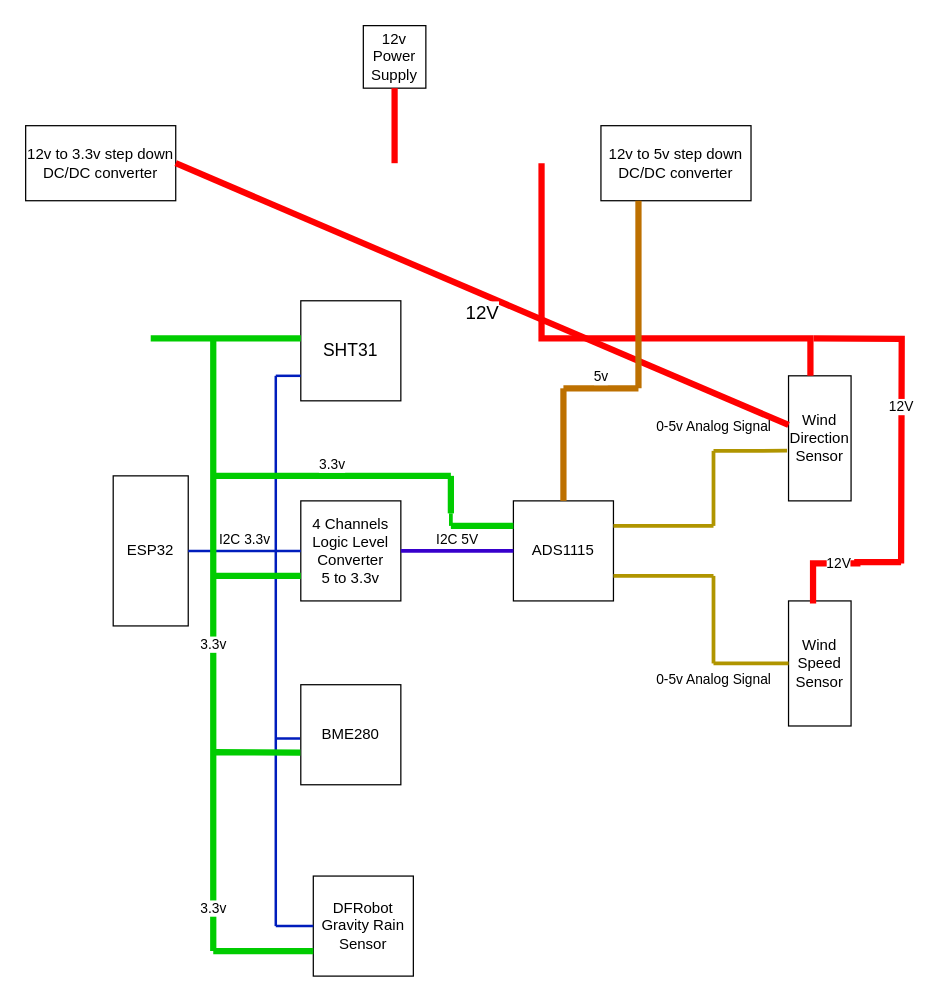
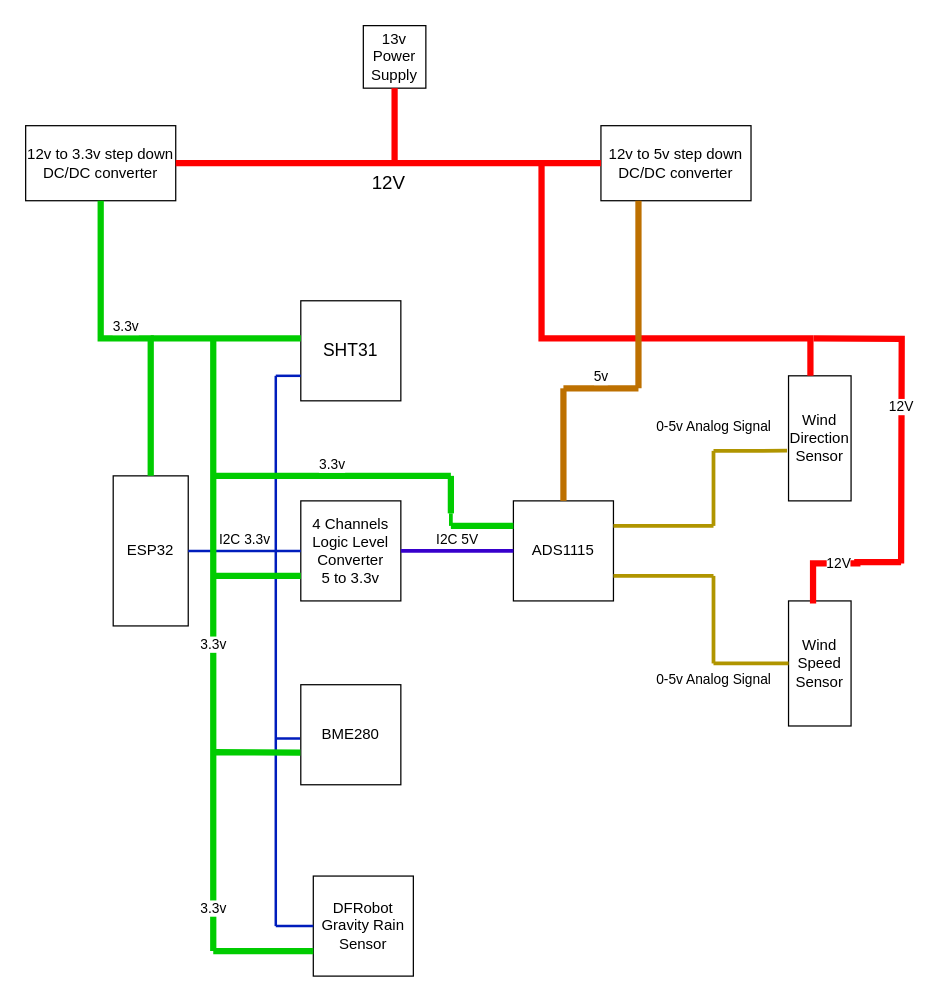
  <mxCell id="0" />
  <mxCell id="1" parent="0" />
  <mxCell id="2" value="ESP32" style="rounded=0;whiteSpace=wrap;html=1;direction=south;fontFamily=Helvetica;fontStyle=0" vertex="1" parent="1"><mxGeometry x="90" y="380" width="60" height="120" as="geometry" /></mxCell>
  <mxCell id="3" value="ADS1115" style="whiteSpace=wrap;html=1;aspect=fixed;fontFamily=Helvetica;fontStyle=0" vertex="1" parent="1"><mxGeometry x="410" y="400" width="80" height="80" as="geometry" /></mxCell>
  <mxCell id="4" value="4 Channels&lt;br&gt;Logic Level Converter&lt;br&gt;5 to 3.3v" style="whiteSpace=wrap;html=1;aspect=fixed;fontFamily=Helvetica;fontStyle=0" vertex="1" parent="1"><mxGeometry x="240" y="400" width="80" height="80" as="geometry" /></mxCell>
  <mxCell id="5" value="Wind Speed&lt;br&gt;Sensor" style="rounded=0;whiteSpace=wrap;html=1;direction=south;fontFamily=Helvetica;fontStyle=0" vertex="1" parent="1"><mxGeometry x="630" y="480" width="50" height="100" as="geometry" /></mxCell>
  <mxCell id="6" value="Wind Direction Sensor" style="rounded=0;whiteSpace=wrap;html=1;direction=south;fontFamily=Helvetica;fontStyle=0" vertex="1" parent="1"><mxGeometry x="630" y="300" width="50" height="100" as="geometry" /></mxCell>
  <mxCell id="7" value="BME280" style="whiteSpace=wrap;html=1;aspect=fixed;fontFamily=Helvetica;fontStyle=0" vertex="1" parent="1"><mxGeometry x="240" y="547" width="80" height="80" as="geometry" /></mxCell>
  <mxCell id="8" value="SHT31" style="whiteSpace=wrap;html=1;aspect=fixed;fontFamily=Helvetica;fontStyle=0;fontSize=14;" vertex="1" parent="1"><mxGeometry x="240" y="240" width="80" height="80" as="geometry" /></mxCell>
  <mxCell id="9" value="DFRobot&lt;br&gt;Gravity Rain Sensor" style="whiteSpace=wrap;html=1;aspect=fixed;fontFamily=Helvetica;fontStyle=0" vertex="1" parent="1"><mxGeometry x="250" y="700" width="80" height="80" as="geometry" /></mxCell>
  <mxCell id="10" value="" style="endArrow=none;html=1;rounded=0;fontColor=#000000;fillColor=#0050ef;strokeColor=#001DBC;strokeWidth=2;fontFamily=Helvetica;fontStyle=0" edge="1" parent="1"><mxGeometry width="50" height="50" relative="1" as="geometry"><mxPoint x="220" y="440" as="sourcePoint" /><mxPoint x="220" y="300" as="targetPoint" /></mxGeometry></mxCell>
  <mxCell id="11" value="" style="endArrow=none;html=1;rounded=1;entryX=0;entryY=0.75;entryDx=0;entryDy=0;fontColor=#0000FF;fillColor=#0050ef;strokeColor=#001DBC;strokeWidth=2;fontFamily=Helvetica;fontStyle=0" edge="1" parent="1" target="8"><mxGeometry width="50" height="50" relative="1" as="geometry"><mxPoint x="220" y="300" as="sourcePoint" /><mxPoint x="290" y="360" as="targetPoint" /></mxGeometry></mxCell>
  <mxCell id="12" value="" style="endArrow=none;html=1;rounded=0;fontColor=#000000;fillColor=#0050ef;strokeColor=#001DBC;strokeWidth=2;fontFamily=Helvetica;fontStyle=0" edge="1" parent="1"><mxGeometry width="50" height="50" relative="1" as="geometry"><mxPoint x="220" y="600" as="sourcePoint" /><mxPoint x="220" y="440" as="targetPoint" /></mxGeometry></mxCell>
  <mxCell id="13" value="" style="endArrow=none;html=1;rounded=0;fontColor=#000000;fillColor=#0050ef;strokeColor=#001DBC;strokeWidth=2;fontFamily=Helvetica;fontStyle=0" edge="1" parent="1"><mxGeometry width="50" height="50" relative="1" as="geometry"><mxPoint x="220" y="740" as="sourcePoint" /><mxPoint x="220" y="600" as="targetPoint" /></mxGeometry></mxCell>
  <mxCell id="14" value="" style="endArrow=none;html=1;rounded=0;entryX=0;entryY=0.5;entryDx=0;entryDy=0;fontColor=#000000;fillColor=#0050ef;strokeColor=#001DBC;strokeWidth=2;fontFamily=Helvetica;fontStyle=0" edge="1" parent="1" target="9"><mxGeometry width="50" height="50" relative="1" as="geometry"><mxPoint x="220" y="740" as="sourcePoint" /><mxPoint x="230" y="640" as="targetPoint" /></mxGeometry></mxCell>
  <mxCell id="15" value="I2C 3.3v" style="endArrow=none;html=1;rounded=0;exitX=0.5;exitY=0;exitDx=0;exitDy=0;entryX=0;entryY=0.5;entryDx=0;entryDy=0;fontColor=#000000;fillColor=#0050ef;strokeColor=#001DBC;labelPosition=center;verticalLabelPosition=top;align=center;verticalAlign=bottom;strokeWidth=2;fontFamily=Helvetica;fontStyle=0" edge="1" parent="1" source="2" target="4"><mxGeometry width="50" height="50" relative="1" as="geometry"><mxPoint x="190" y="500" as="sourcePoint" /><mxPoint x="240" y="450" as="targetPoint" /></mxGeometry></mxCell>
  <mxCell id="16" value="I2C 5V" style="endArrow=none;html=1;rounded=0;entryX=0;entryY=0.5;entryDx=0;entryDy=0;exitX=1;exitY=0.5;exitDx=0;exitDy=0;labelPosition=center;verticalLabelPosition=top;align=center;verticalAlign=bottom;fillColor=#6a00ff;strokeColor=#3700CC;strokeWidth=3;fontFamily=Helvetica;fontStyle=0" edge="1" parent="1" source="4" target="3"><mxGeometry width="50" height="50" relative="1" as="geometry"><mxPoint x="250" y="500" as="sourcePoint" /><mxPoint x="300" y="450" as="targetPoint" /></mxGeometry></mxCell>
  <mxCell id="17" value="" style="endArrow=none;html=1;rounded=0;exitX=1;exitY=0.25;exitDx=0;exitDy=0;fillColor=#e3c800;strokeColor=#B09500;strokeWidth=3;fontFamily=Helvetica;fontStyle=0" edge="1" parent="1" source="3"><mxGeometry width="50" height="50" relative="1" as="geometry"><mxPoint x="400" y="420" as="sourcePoint" /><mxPoint x="570" y="420" as="targetPoint" /></mxGeometry></mxCell>
  <mxCell id="18" value="" style="endArrow=none;html=1;rounded=0;fillColor=#e3c800;strokeColor=#B09500;strokeWidth=3;fontFamily=Helvetica;fontStyle=0" edge="1" parent="1"><mxGeometry width="50" height="50" relative="1" as="geometry"><mxPoint x="570" y="420" as="sourcePoint" /><mxPoint x="570" y="360" as="targetPoint" /></mxGeometry></mxCell>
  <mxCell id="19" value="0-5v Analog Signal" style="endArrow=none;html=1;rounded=0;entryX=0.599;entryY=1.023;entryDx=0;entryDy=0;entryPerimeter=0;fillColor=#e3c800;strokeColor=#B09500;strokeWidth=3;labelPosition=center;verticalLabelPosition=top;align=center;verticalAlign=bottom;fontFamily=Helvetica;fontStyle=0" edge="1" parent="1" target="6"><mxGeometry x="-0.999" y="10" width="50" height="50" relative="1" as="geometry"><mxPoint x="570" y="360" as="sourcePoint" /><mxPoint x="480" y="360" as="targetPoint" /><mxPoint as="offset" /></mxGeometry></mxCell>
  <mxCell id="20" value="0-5v Analog Signal" style="endArrow=none;html=1;rounded=0;exitX=1;exitY=0.75;exitDx=0;exitDy=0;fillColor=#e3c800;strokeColor=#B09500;strokeWidth=3;labelPosition=center;verticalLabelPosition=bottom;align=center;verticalAlign=top;fontFamily=Helvetica;fontStyle=0" edge="1" parent="1" source="3"><mxGeometry x="1" y="-70" width="50" height="50" relative="1" as="geometry"><mxPoint x="430" y="470" as="sourcePoint" /><mxPoint x="570" y="460" as="targetPoint" /><mxPoint as="offset" /></mxGeometry></mxCell>
  <mxCell id="21" value="" style="endArrow=none;html=1;rounded=0;exitX=0.5;exitY=1;exitDx=0;exitDy=0;fillColor=#e3c800;strokeColor=#B09500;strokeWidth=3;fontFamily=Helvetica;fontStyle=0" edge="1" parent="1" source="5"><mxGeometry width="50" height="50" relative="1" as="geometry"><mxPoint x="430" y="470" as="sourcePoint" /><mxPoint x="570" y="530" as="targetPoint" /></mxGeometry></mxCell>
  <mxCell id="22" value="" style="endArrow=none;html=1;rounded=0;fillColor=#e3c800;strokeColor=#B09500;strokeWidth=3;fontFamily=Helvetica;fontStyle=0" edge="1" parent="1"><mxGeometry width="50" height="50" relative="1" as="geometry"><mxPoint x="570" y="530" as="sourcePoint" /><mxPoint x="570" y="460" as="targetPoint" /></mxGeometry></mxCell>
  <mxCell id="23" value="" style="endArrow=none;html=1;rounded=0;entryX=-0.008;entryY=0.538;entryDx=0;entryDy=0;entryPerimeter=0;fillColor=#0050ef;strokeColor=#001DBC;strokeWidth=2;fontFamily=Helvetica;fontStyle=0" edge="1" parent="1" target="7"><mxGeometry width="50" height="50" relative="1" as="geometry"><mxPoint x="220" y="590" as="sourcePoint" /><mxPoint x="270" y="590" as="targetPoint" /></mxGeometry></mxCell>
- <mxCell id="24" value="12v Power Supply" style="whiteSpace=wrap;html=1;aspect=fixed;fontFamily=Helvetica;fontStyle=0" vertex="1" parent="1"><mxGeometry x="290" y="20" width="50" height="50" as="geometry" /></mxCell>
+ <mxCell id="24" value="13v Power Supply" style="whiteSpace=wrap;html=1;aspect=fixed;fontFamily=Helvetica;fontStyle=0" vertex="1" parent="1"><mxGeometry x="290" y="20" width="50" height="50" as="geometry" /></mxCell>
  <mxCell id="25" value="12v to 3.3v step down DC/DC converter" style="rounded=0;whiteSpace=wrap;html=1;fontFamily=Helvetica;fontStyle=0" vertex="1" parent="1"><mxGeometry x="20" y="100" width="120" height="60" as="geometry" /></mxCell>
  <mxCell id="26" value="12v to 5v step down DC/DC converter" style="rounded=0;whiteSpace=wrap;html=1;fontFamily=Helvetica;fontStyle=0" vertex="1" parent="1"><mxGeometry x="480" y="100" width="120" height="60" as="geometry" /></mxCell>
- <mxCell id="27" value="12V" style="endArrow=none;html=1;rounded=0;exitX=1;exitY=0.5;exitDx=0;exitDy=0;strokeColor=#FF0000;strokeWidth=5;labelPosition=center;verticalLabelPosition=bottom;align=center;verticalAlign=top;fontSize=15;fontFamily=Helvetica;fontStyle=0;" edge="1" parent="1" source="25" target="6"><mxGeometry width="50" height="50" relative="1" as="geometry"><mxPoint x="340" y="270" as="sourcePoint" /><mxPoint x="320" y="130" as="targetPoint" /><mxPoint as="offset" /></mxGeometry></mxCell>
+ <mxCell id="27" value="12V" style="endArrow=none;html=1;rounded=0;exitX=1;exitY=0.5;exitDx=0;exitDy=0;entryX=0;entryY=0.5;entryDx=0;entryDy=0;strokeColor=#FF0000;strokeWidth=5;labelPosition=center;verticalLabelPosition=bottom;align=center;verticalAlign=top;fontSize=15;fontFamily=Helvetica;fontStyle=0" edge="1" parent="1" source="25" target="26"><mxGeometry width="50" height="50" relative="1" as="geometry"><mxPoint x="340" y="270" as="sourcePoint" /><mxPoint x="320" y="130" as="targetPoint" /><mxPoint as="offset" /></mxGeometry></mxCell>
  <mxCell id="28" value="" style="endArrow=none;html=1;rounded=0;entryX=0.5;entryY=1;entryDx=0;entryDy=0;strokeColor=#FF0000;strokeWidth=5;fontFamily=Helvetica;fontStyle=0" edge="1" parent="1" target="24"><mxGeometry width="50" height="50" relative="1" as="geometry"><mxPoint x="315" y="130" as="sourcePoint" /><mxPoint x="390" y="220" as="targetPoint" /></mxGeometry></mxCell>
  <mxCell id="29" value="" style="endArrow=none;html=1;rounded=0;fillColor=#fa6800;strokeColor=#FF0000;strokeWidth=5;edgeStyle=elbowEdgeStyle;elbow=vertical;exitX=0;exitY=0.5;exitDx=0;exitDy=0;fontFamily=Helvetica;fontStyle=0" edge="1" parent="1"><mxGeometry width="50" height="50" relative="1" as="geometry"><mxPoint x="647.5" y="300" as="sourcePoint" /><mxPoint x="432.5" y="130" as="targetPoint" /><Array as="points"><mxPoint x="542.5" y="270" /></Array></mxGeometry></mxCell>
  <mxCell id="30" value="12V" style="endArrow=none;html=1;rounded=0;fillColor=#e51400;strokeColor=#FF0000;strokeWidth=5;edgeStyle=orthogonalEdgeStyle;fontFamily=Helvetica;fontStyle=0" edge="1" parent="1"><mxGeometry width="50" height="50" relative="1" as="geometry"><mxPoint x="650" y="270" as="sourcePoint" /><mxPoint x="720" y="450" as="targetPoint" /></mxGeometry></mxCell>
  <mxCell id="31" value="12V" style="endArrow=none;html=1;rounded=0;strokeWidth=5;strokeColor=#FF0000;edgeStyle=orthogonalEdgeStyle;exitX=0.021;exitY=0.608;exitDx=0;exitDy=0;exitPerimeter=0;fontFamily=Helvetica;fontStyle=0" edge="1" parent="1" source="5"><mxGeometry width="50" height="50" relative="1" as="geometry"><mxPoint x="650" y="449" as="sourcePoint" /><mxPoint x="720" y="449" as="targetPoint" /><Array as="points"><mxPoint x="650" y="450" /><mxPoint x="685" y="450" /></Array></mxGeometry></mxCell>
+ <mxCell id="32" value="3.3v" style="endArrow=none;html=1;rounded=0;exitX=0.5;exitY=1;exitDx=0;exitDy=0;edgeStyle=orthogonalEdgeStyle;entryX=0;entryY=0.5;entryDx=0;entryDy=0;fillColor=#6d8764;strokeColor=#00CC00;strokeWidth=5;labelPosition=center;verticalLabelPosition=top;align=center;verticalAlign=bottom;fontFamily=Helvetica;fontStyle=0" edge="1" parent="1" source="25" target="2"><mxGeometry width="50" height="50" relative="1" as="geometry"><mxPoint x="250" y="200" as="sourcePoint" /><mxPoint x="80" y="220" as="targetPoint" /><Array as="points"><mxPoint x="80" y="270" /><mxPoint x="120" y="270" /></Array></mxGeometry></mxCell>
  <mxCell id="33" value="" style="endArrow=none;html=1;rounded=0;strokeWidth=5;fillColor=#6d8764;strokeColor=#00CC00;edgeStyle=orthogonalEdgeStyle;fontFamily=Helvetica;fontStyle=0" edge="1" parent="1"><mxGeometry width="50" height="50" relative="1" as="geometry"><mxPoint x="120" y="270" as="sourcePoint" /><mxPoint x="240" y="270" as="targetPoint" /><Array as="points"><mxPoint x="160" y="270" /><mxPoint x="160" y="270" /></Array></mxGeometry></mxCell>
  <mxCell id="34" value="3.3v" style="endArrow=none;html=1;rounded=0;strokeWidth=5;strokeColor=#00CC00;edgeStyle=orthogonalEdgeStyle;fontFamily=Helvetica;fontStyle=0" edge="1" parent="1"><mxGeometry width="50" height="50" relative="1" as="geometry"><mxPoint x="170" y="270" as="sourcePoint" /><mxPoint x="170" y="760" as="targetPoint" /></mxGeometry></mxCell>
  <mxCell id="35" value="3.3v" style="edgeLabel;html=1;align=center;verticalAlign=middle;resizable=0;points=[];fontFamily=Helvetica;fontStyle=0" vertex="1" connectable="0" parent="34"><mxGeometry x="0.861" y="-1" relative="1" as="geometry"><mxPoint y="-1" as="offset" /></mxGeometry></mxCell>
  <mxCell id="36" value="" style="endArrow=none;html=1;rounded=0;entryX=0;entryY=0.75;entryDx=0;entryDy=0;strokeWidth=5;strokeColor=#00CC00;fontFamily=Helvetica;fontStyle=0" edge="1" parent="1" target="9"><mxGeometry width="50" height="50" relative="1" as="geometry"><mxPoint x="170" y="760" as="sourcePoint" /><mxPoint x="290" y="710" as="targetPoint" /></mxGeometry></mxCell>
  <mxCell id="37" value="" style="endArrow=none;html=1;rounded=0;entryX=-0.004;entryY=0.678;entryDx=0;entryDy=0;entryPerimeter=0;strokeWidth=5;strokeColor=#00CC00;fontFamily=Helvetica;fontStyle=0" edge="1" parent="1" target="7"><mxGeometry width="50" height="50" relative="1" as="geometry"><mxPoint x="170" y="601" as="sourcePoint" /><mxPoint x="290" y="650" as="targetPoint" /></mxGeometry></mxCell>
  <mxCell id="38" value="" style="endArrow=none;html=1;rounded=0;entryX=0;entryY=0.75;entryDx=0;entryDy=0;strokeWidth=5;strokeColor=#00CC00;fontFamily=Helvetica;fontStyle=0" edge="1" parent="1" target="4"><mxGeometry width="50" height="50" relative="1" as="geometry"><mxPoint x="170" y="460" as="sourcePoint" /><mxPoint x="290" y="420" as="targetPoint" /></mxGeometry></mxCell>
  <mxCell id="39" value="3.3v" style="endArrow=none;html=1;rounded=0;strokeWidth=5;strokeColor=#00CC00;fontFamily=Helvetica;fontStyle=0;labelPosition=center;verticalLabelPosition=top;align=center;verticalAlign=bottom;" edge="1" parent="1"><mxGeometry width="50" height="50" relative="1" as="geometry"><mxPoint x="170" y="380" as="sourcePoint" /><mxPoint x="360" y="380" as="targetPoint" /></mxGeometry></mxCell>
  <mxCell id="40" value="" style="endArrow=none;html=1;rounded=0;strokeWidth=5;strokeColor=#00CC00;fontFamily=Helvetica;fontStyle=0" edge="1" parent="1"><mxGeometry width="50" height="50" relative="1" as="geometry"><mxPoint x="360" y="410" as="sourcePoint" /><mxPoint x="360" y="380" as="targetPoint" /></mxGeometry></mxCell>
  <mxCell id="41" value="" style="endArrow=none;html=1;rounded=0;entryX=0;entryY=0.25;entryDx=0;entryDy=0;strokeWidth=5;strokeColor=#00CC00;fontFamily=Helvetica;fontStyle=0" edge="1" parent="1" target="3"><mxGeometry width="50" height="50" relative="1" as="geometry"><mxPoint x="360" y="420" as="sourcePoint" /><mxPoint x="290" y="360" as="targetPoint" /></mxGeometry></mxCell>
  <mxCell id="42" value="" style="endArrow=none;html=1;rounded=0;strokeWidth=3;strokeColor=#00CC00;fontFamily=Helvetica;fontStyle=0" edge="1" parent="1"><mxGeometry width="50" height="50" relative="1" as="geometry"><mxPoint x="360" y="420" as="sourcePoint" /><mxPoint x="360" y="410" as="targetPoint" /></mxGeometry></mxCell>
  <mxCell id="43" value="" style="endArrow=none;html=1;rounded=0;entryX=0.25;entryY=1;entryDx=0;entryDy=0;strokeWidth=5;fillColor=#f0a30a;strokeColor=#BD7000;" edge="1" parent="1" target="26"><mxGeometry width="50" height="50" relative="1" as="geometry"><mxPoint x="510" y="310" as="sourcePoint" /><mxPoint x="370" y="250" as="targetPoint" /></mxGeometry></mxCell>
  <mxCell id="44" value="5v" style="endArrow=none;html=1;rounded=0;strokeWidth=5;fillColor=#f0a30a;strokeColor=#BD7000;labelPosition=center;verticalLabelPosition=top;align=center;verticalAlign=bottom;" edge="1" parent="1"><mxGeometry width="50" height="50" relative="1" as="geometry"><mxPoint x="450" y="310" as="sourcePoint" /><mxPoint x="510" y="310" as="targetPoint" /></mxGeometry></mxCell>
  <mxCell id="45" value="" style="endArrow=none;html=1;rounded=0;exitX=0.5;exitY=0;exitDx=0;exitDy=0;strokeWidth=5;fillColor=#f0a30a;strokeColor=#BD7000;" edge="1" parent="1" source="3"><mxGeometry width="50" height="50" relative="1" as="geometry"><mxPoint x="320" y="300" as="sourcePoint" /><mxPoint x="450" y="310" as="targetPoint" /></mxGeometry></mxCell>
